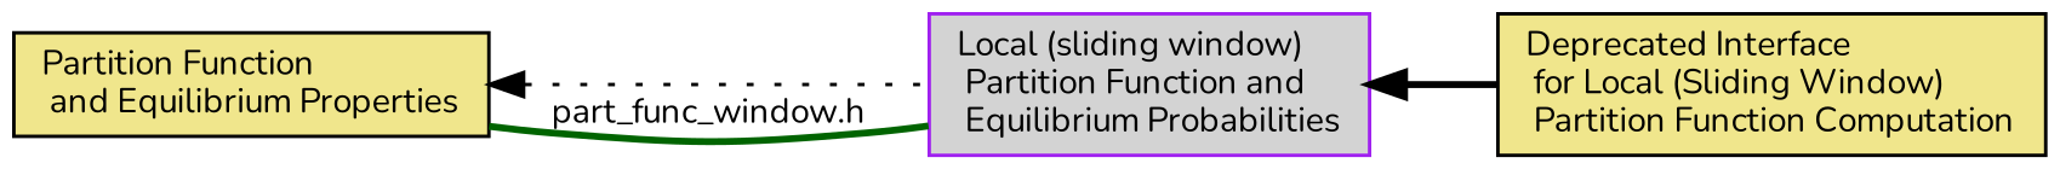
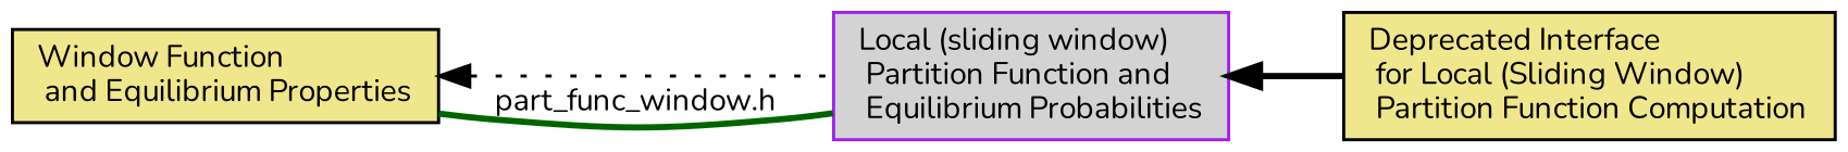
  digraph {
    rankdir=LR
    fontname=Nunito
    node [color=black fontname=Nunito fontsize=10 shape=box style=filled fillcolor=khaki]
    edge [dir=back fontname=Nunito fontsize=10 labelfontname=Helvetica labelfontsize=10 shape=plaintext style=bold]
-   n1 [height=0.2 label="Partition Function\l and Equilibrium Properties" width=0.4]
+   n1 [height=0.2 label="Window Function\l and Equilibrium Properties" width=0.4]
    n2 [color=purple fillcolor=lightgrey fontcolor=black height=0.2 label="Local (sliding window)\l Partition Function and\l Equilibrium Probabilities" width=0.4]
    n3 [height=0.2 label="Deprecated Interface\l for Local (Sliding Window)\l Partition Function Computation" width=0.4]
    n1 -> n2 [style=dotted]
    n2 -> n1 [color=darkgreen dir=none label="part_func_window.h"]
    n2 -> n3
  }
